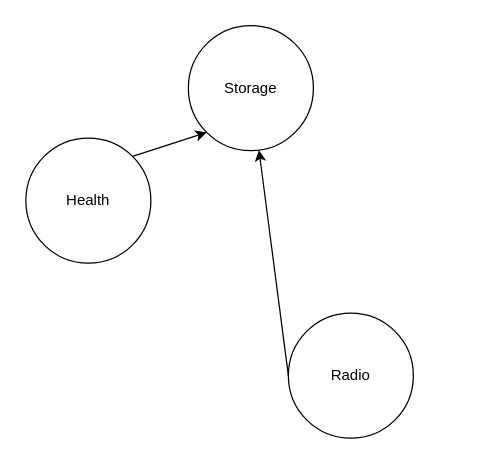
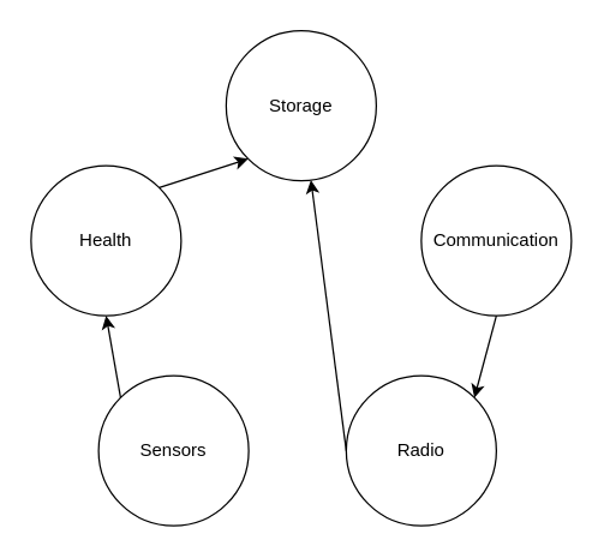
  <mxCell id="0" />
  <mxCell id="1" parent="0" />
  <mxCell id="2" value="Storage" style="ellipse;whiteSpace=wrap;html=1;aspect=fixed;" vertex="1" parent="1"><mxGeometry x="150" y="20" width="100" height="100" as="geometry" /></mxCell>
+ <mxCell id="3" value="Communication" style="ellipse;whiteSpace=wrap;html=1;aspect=fixed;" vertex="1" parent="1"><mxGeometry x="280" y="110" width="100" height="100" as="geometry" /></mxCell>
+ <mxCell id="4" value="Sensors" style="ellipse;whiteSpace=wrap;html=1;aspect=fixed;" vertex="1" parent="1"><mxGeometry x="65" y="250" width="100" height="100" as="geometry" /></mxCell>
  <mxCell id="5" value="Health" style="ellipse;whiteSpace=wrap;html=1;aspect=fixed;" vertex="1" parent="1"><mxGeometry x="20" y="110" width="100" height="100" as="geometry" /></mxCell>
  <mxCell id="6" value="Radio" style="ellipse;whiteSpace=wrap;html=1;aspect=fixed;" vertex="1" parent="1"><mxGeometry x="230" y="250" width="100" height="100" as="geometry" /></mxCell>
  <mxCell id="7" value="" style="endArrow=classic;html=1;rounded=0;exitX=1;exitY=0;exitDx=0;exitDy=0;entryX=0;entryY=1;entryDx=0;entryDy=0;" edge="1" parent="1" source="5" target="2"><mxGeometry width="50" height="50" relative="1" as="geometry"><mxPoint x="170" y="340" as="sourcePoint" /><mxPoint x="220" y="290" as="targetPoint" /></mxGeometry></mxCell>
+ <mxCell id="8" value="" style="endArrow=classic;html=1;rounded=0;exitX=0;exitY=0;exitDx=0;exitDy=0;entryX=0.5;entryY=1;entryDx=0;entryDy=0;" edge="1" parent="1" source="4" target="5"><mxGeometry width="50" height="50" relative="1" as="geometry"><mxPoint x="170" y="340" as="sourcePoint" /><mxPoint x="220" y="290" as="targetPoint" /></mxGeometry></mxCell>
  <mxCell id="9" value="" style="endArrow=classic;html=1;rounded=0;exitX=0;exitY=0.5;exitDx=0;exitDy=0;" edge="1" parent="1" source="6" target="2"><mxGeometry width="50" height="50" relative="1" as="geometry"><mxPoint x="170" y="340" as="sourcePoint" /><mxPoint x="220" y="290" as="targetPoint" /></mxGeometry></mxCell>
+ <mxCell id="10" value="" style="endArrow=classic;html=1;rounded=0;exitX=0.5;exitY=1;exitDx=0;exitDy=0;entryX=1;entryY=0;entryDx=0;entryDy=0;" edge="1" parent="1" source="3" target="6"><mxGeometry width="50" height="50" relative="1" as="geometry"><mxPoint x="170" y="340" as="sourcePoint" /><mxPoint x="220" y="290" as="targetPoint" /></mxGeometry></mxCell>
